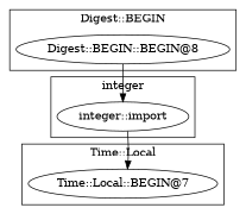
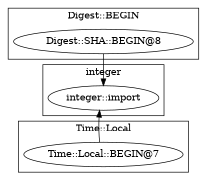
  digraph {
    "integer::import"
-   "Digest::SHA::BEGIN@8" [label="Digest::BEGIN::BEGIN@8"]
+   "Digest::SHA::BEGIN@8"
    "Time::Local::BEGIN@7"
    subgraph cluster_1 {
      label=integer
      "integer::import"
    }
    subgraph cluster_2 {
      label="Digest::BEGIN"
      "Digest::SHA::BEGIN@8"
    }
    subgraph cluster_3 {
      label="Time::Local"
      "Time::Local::BEGIN@7"
    }
    "Digest::SHA::BEGIN@8" -> "integer::import"
-   "integer::import" -> "Time::Local::BEGIN@7"
+   "Time::Local::BEGIN@7" -> "integer::import"
  }
